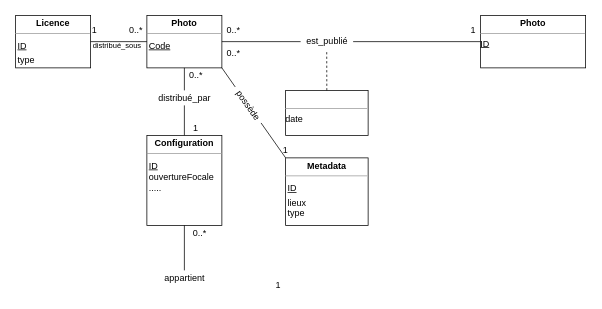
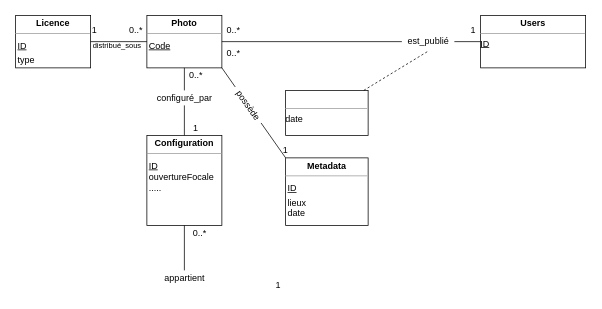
  <mxCell id="0" />
  <mxCell id="1" parent="0" />
  <mxCell id="2" value="&lt;p style=&quot;margin: 0px ; margin-top: 4px ; text-align: center&quot;&gt;&lt;b&gt;Photo&lt;/b&gt;&lt;/p&gt;&lt;hr size=&quot;1&quot;&gt;&lt;div style=&quot;height: 2px&quot;&gt;&lt;table&gt;&lt;tbody&gt;&lt;tr&gt;&lt;td&gt;&lt;u&gt;Code&lt;/u&gt;&lt;br&gt;&lt;u&gt;&lt;br&gt;&lt;/u&gt;&lt;/td&gt;&lt;/tr&gt;&lt;tr&gt;&lt;td&gt;&lt;br&gt;&lt;/td&gt;&lt;/tr&gt;&lt;tr&gt;&lt;td&gt;&lt;br&gt;&lt;/td&gt;&lt;/tr&gt;&lt;tr&gt;&lt;td&gt;&lt;br&gt;&lt;/td&gt;&lt;/tr&gt;&lt;tr&gt;&lt;td&gt;&lt;br&gt;&lt;/td&gt;&lt;/tr&gt;&lt;tr&gt;&lt;td&gt;&lt;br&gt;&lt;/td&gt;&lt;/tr&gt;&lt;/tbody&gt;&lt;/table&gt;&lt;/div&gt;" style="verticalAlign=top;align=left;overflow=fill;fontSize=12;fontFamily=Helvetica;html=1;" parent="1" vertex="1"><mxGeometry x="195" y="20" width="100" height="70" as="geometry" /></mxCell>
- <mxCell id="3" value="&lt;p style=&quot;margin: 0px ; margin-top: 4px ; text-align: center&quot;&gt;&lt;b&gt;Photo&lt;/b&gt;&lt;br&gt;&lt;/p&gt;&lt;hr size=&quot;1&quot;&gt;&lt;div style=&quot;height: 2px&quot;&gt;&lt;u&gt;ID&lt;/u&gt;&lt;/div&gt;" style="verticalAlign=top;align=left;overflow=fill;fontSize=12;fontFamily=Helvetica;html=1;" parent="1" vertex="1"><mxGeometry x="640" y="20" width="140" height="70" as="geometry" /></mxCell>
+ <mxCell id="3" value="&lt;p style=&quot;margin: 0px ; margin-top: 4px ; text-align: center&quot;&gt;&lt;b&gt;Users&lt;/b&gt;&lt;br&gt;&lt;/p&gt;&lt;hr size=&quot;1&quot;&gt;&lt;div style=&quot;height: 2px&quot;&gt;&lt;u&gt;ID&lt;/u&gt;&lt;/div&gt;" style="verticalAlign=top;align=left;overflow=fill;fontSize=12;fontFamily=Helvetica;html=1;" parent="1" vertex="1"><mxGeometry x="640" y="20" width="140" height="70" as="geometry" /></mxCell>
  <mxCell id="4" value="" style="endArrow=none;html=1;exitX=1;exitY=0.5;exitDx=0;exitDy=0;" parent="1" source="26" target="3" edge="1"><mxGeometry width="50" height="50" relative="1" as="geometry"><mxPoint x="410" y="220" as="sourcePoint" /><mxPoint x="460" y="170" as="targetPoint" /></mxGeometry></mxCell>
  <mxCell id="5" value="0..*" style="text;html=1;align=center;verticalAlign=middle;resizable=0;points=[];autosize=1;" parent="1" vertex="1"><mxGeometry x="295" y="30" width="30" height="20" as="geometry" /></mxCell>
  <mxCell id="6" value="1" style="text;html=1;align=center;verticalAlign=middle;resizable=0;points=[];autosize=1;" parent="1" vertex="1"><mxGeometry x="620" y="30" width="20" height="20" as="geometry" /></mxCell>
  <mxCell id="7" value="&lt;p style=&quot;margin: 0px ; margin-top: 4px ; text-align: center&quot;&gt;&lt;br&gt;&lt;/p&gt;&lt;hr size=&quot;1&quot;&gt;&lt;div style=&quot;height: 2px&quot;&gt;date&lt;/div&gt;" style="verticalAlign=top;align=left;overflow=fill;fontSize=12;fontFamily=Helvetica;html=1;" parent="1" vertex="1"><mxGeometry x="380" y="120" width="110" height="60" as="geometry" /></mxCell>
- <mxCell id="8" value="&lt;p style=&quot;margin: 0px ; margin-top: 4px ; text-align: center&quot;&gt;&lt;b&gt;Metadata&lt;/b&gt;&lt;br&gt;&lt;/p&gt;&lt;hr size=&quot;1&quot;&gt;&lt;div style=&quot;height: 2px&quot;&gt;&lt;table&gt;&lt;tbody&gt;&lt;tr&gt;&lt;td&gt;&lt;u&gt;ID&lt;/u&gt;&lt;br&gt;&lt;/td&gt;&lt;/tr&gt;&lt;tr&gt;&lt;td&gt;lieux&lt;br&gt;type&lt;br&gt;&lt;/td&gt;&lt;/tr&gt;&lt;tr&gt;&lt;td&gt;&lt;br&gt;&lt;/td&gt;&lt;/tr&gt;&lt;tr&gt;&lt;td&gt;&lt;br&gt;&lt;/td&gt;&lt;/tr&gt;&lt;tr&gt;&lt;td&gt;&lt;br&gt;&lt;/td&gt;&lt;/tr&gt;&lt;/tbody&gt;&lt;/table&gt;&lt;br&gt;&lt;/div&gt;" style="verticalAlign=top;align=left;overflow=fill;fontSize=12;fontFamily=Helvetica;html=1;" parent="1" vertex="1"><mxGeometry x="380" y="210" width="110" height="90" as="geometry" /></mxCell>
+ <mxCell id="8" value="&lt;p style=&quot;margin: 0px ; margin-top: 4px ; text-align: center&quot;&gt;&lt;b&gt;Metadata&lt;/b&gt;&lt;br&gt;&lt;/p&gt;&lt;hr size=&quot;1&quot;&gt;&lt;div style=&quot;height: 2px&quot;&gt;&lt;table&gt;&lt;tbody&gt;&lt;tr&gt;&lt;td&gt;&lt;u&gt;ID&lt;/u&gt;&lt;br&gt;&lt;/td&gt;&lt;/tr&gt;&lt;tr&gt;&lt;td&gt;lieux&lt;br&gt;date&lt;br&gt;&lt;/td&gt;&lt;/tr&gt;&lt;tr&gt;&lt;td&gt;&lt;br&gt;&lt;/td&gt;&lt;/tr&gt;&lt;tr&gt;&lt;td&gt;&lt;br&gt;&lt;/td&gt;&lt;/tr&gt;&lt;tr&gt;&lt;td&gt;&lt;br&gt;&lt;/td&gt;&lt;/tr&gt;&lt;/tbody&gt;&lt;/table&gt;&lt;br&gt;&lt;/div&gt;" style="verticalAlign=top;align=left;overflow=fill;fontSize=12;fontFamily=Helvetica;html=1;" parent="1" vertex="1"><mxGeometry x="380" y="210" width="110" height="90" as="geometry" /></mxCell>
  <mxCell id="9" value="" style="endArrow=none;dashed=1;html=1;entryX=0.497;entryY=1.143;entryDx=0;entryDy=0;entryPerimeter=0;" parent="1" source="7" target="26" edge="1"><mxGeometry width="50" height="50" relative="1" as="geometry"><mxPoint x="410" y="220" as="sourcePoint" /><mxPoint x="435" y="60" as="targetPoint" /></mxGeometry></mxCell>
  <mxCell id="10" value="" style="endArrow=none;html=1;entryX=1;entryY=1;entryDx=0;entryDy=0;" parent="1" source="13" target="2" edge="1"><mxGeometry width="50" height="50" relative="1" as="geometry"><mxPoint x="410" y="220" as="sourcePoint" /><mxPoint x="460" y="170" as="targetPoint" /></mxGeometry></mxCell>
  <mxCell id="11" value="1" style="text;html=1;strokeColor=none;fillColor=none;align=center;verticalAlign=middle;whiteSpace=wrap;rounded=0;" parent="1" vertex="1"><mxGeometry x="360" y="190" width="40" height="20" as="geometry" /></mxCell>
  <mxCell id="12" value="0..*" style="text;html=1;align=center;verticalAlign=middle;resizable=0;points=[];autosize=1;" parent="1" vertex="1"><mxGeometry x="295" y="60" width="30" height="20" as="geometry" /></mxCell>
  <mxCell id="13" value="possède" style="text;html=1;align=center;verticalAlign=middle;resizable=0;points=[];autosize=1;rotation=55;" parent="1" vertex="1"><mxGeometry x="300" y="130" width="60" height="20" as="geometry" /></mxCell>
  <mxCell id="14" value="" style="endArrow=none;html=1;entryX=0.985;entryY=0.465;entryDx=0;entryDy=0;entryPerimeter=0;exitX=0.5;exitY=1;exitDx=0;exitDy=0;" parent="1" source="11" target="13" edge="1"><mxGeometry width="50" height="50" relative="1" as="geometry"><mxPoint x="399" y="210" as="sourcePoint" /><mxPoint x="295" y="80" as="targetPoint" /></mxGeometry></mxCell>
  <mxCell id="15" value="&lt;p style=&quot;margin: 0px ; margin-top: 4px ; text-align: center&quot;&gt;&lt;b&gt;Licence&lt;/b&gt;&lt;br&gt;&lt;/p&gt;&lt;hr size=&quot;1&quot;&gt;&lt;div style=&quot;height: 2px&quot;&gt;&lt;table&gt;&lt;tbody&gt;&lt;tr&gt;&lt;td&gt;&lt;u&gt;ID&lt;/u&gt;&lt;br&gt;&lt;/td&gt;&lt;/tr&gt;&lt;tr&gt;&lt;td&gt;type&lt;br&gt;&lt;/td&gt;&lt;/tr&gt;&lt;tr&gt;&lt;td&gt;&lt;br&gt;&lt;/td&gt;&lt;/tr&gt;&lt;tr&gt;&lt;td&gt;&lt;br&gt;&lt;/td&gt;&lt;/tr&gt;&lt;/tbody&gt;&lt;/table&gt;&lt;/div&gt;" style="verticalAlign=top;align=left;overflow=fill;fontSize=12;fontFamily=Helvetica;html=1;" parent="1" vertex="1"><mxGeometry x="20" y="20" width="100" height="70" as="geometry" /></mxCell>
  <mxCell id="16" value="" style="endArrow=none;html=1;exitX=1;exitY=0.5;exitDx=0;exitDy=0;" parent="1" source="15" target="2" edge="1"><mxGeometry width="50" height="50" relative="1" as="geometry"><mxPoint x="380" y="190" as="sourcePoint" /><mxPoint x="430" y="140" as="targetPoint" /></mxGeometry></mxCell>
  <mxCell id="17" value="&lt;font style=&quot;font-size: 10px&quot;&gt;distribué_sous&lt;/font&gt;" style="text;html=1;align=center;verticalAlign=middle;resizable=0;points=[];autosize=1;" parent="1" vertex="1"><mxGeometry x="115" y="50" width="80" height="20" as="geometry" /></mxCell>
  <mxCell id="18" value="&lt;div&gt;1&lt;/div&gt;" style="text;html=1;align=center;verticalAlign=middle;resizable=0;points=[];autosize=1;" parent="1" vertex="1"><mxGeometry x="115" y="30" width="20" height="20" as="geometry" /></mxCell>
  <mxCell id="19" value="&lt;div&gt;0..*&lt;/div&gt;" style="text;html=1;align=center;verticalAlign=middle;resizable=0;points=[];autosize=1;" parent="1" vertex="1"><mxGeometry x="165" y="30" width="30" height="20" as="geometry" /></mxCell>
  <mxCell id="20" value="&lt;p style=&quot;margin: 0px ; margin-top: 4px ; text-align: center&quot;&gt;&lt;b&gt;Configuration&lt;/b&gt;&lt;br&gt;&lt;/p&gt;&lt;hr size=&quot;1&quot;&gt;&lt;div style=&quot;height: 2px&quot;&gt;&lt;table&gt;&lt;tbody&gt;&lt;tr&gt;&lt;td&gt;&lt;u&gt;ID&lt;/u&gt;&lt;br&gt;ouvertureFocale&lt;br&gt;.....&lt;br&gt;&lt;u&gt;&lt;/u&gt;&lt;/td&gt;&lt;/tr&gt;&lt;tr&gt;&lt;td&gt;&lt;br&gt;&lt;/td&gt;&lt;/tr&gt;&lt;tr&gt;&lt;td&gt;&lt;br&gt;&lt;/td&gt;&lt;/tr&gt;&lt;tr&gt;&lt;td&gt;&lt;br&gt;&lt;/td&gt;&lt;/tr&gt;&lt;tr&gt;&lt;td&gt;&lt;br&gt;&lt;/td&gt;&lt;/tr&gt;&lt;tr&gt;&lt;td&gt;&lt;br&gt;&lt;/td&gt;&lt;/tr&gt;&lt;/tbody&gt;&lt;/table&gt;&lt;/div&gt;" style="verticalAlign=top;align=left;overflow=fill;fontSize=12;fontFamily=Helvetica;html=1;" parent="1" vertex="1"><mxGeometry x="195" y="180" width="100" height="120" as="geometry" /></mxCell>
  <mxCell id="21" value="" style="endArrow=none;html=1;exitX=0.5;exitY=0;exitDx=0;exitDy=0;entryX=0.5;entryY=1;entryDx=0;entryDy=0;" parent="1" source="24" target="2" edge="1"><mxGeometry width="50" height="50" relative="1" as="geometry"><mxPoint x="380" y="190" as="sourcePoint" /><mxPoint x="430" y="140" as="targetPoint" /></mxGeometry></mxCell>
  <mxCell id="22" value="0..*" style="text;html=1;align=center;verticalAlign=middle;resizable=0;points=[];autosize=1;" parent="1" vertex="1"><mxGeometry x="245" y="90" width="30" height="20" as="geometry" /></mxCell>
  <mxCell id="23" value="&lt;div&gt;1&lt;/div&gt;" style="text;html=1;align=center;verticalAlign=middle;resizable=0;points=[];autosize=1;" parent="1" vertex="1"><mxGeometry x="250" y="160" width="20" height="20" as="geometry" /></mxCell>
- <mxCell id="24" value="&lt;div&gt;distribué_par&lt;/div&gt;" style="text;html=1;align=center;verticalAlign=middle;resizable=0;points=[];autosize=1;" parent="1" vertex="1"><mxGeometry x="200" y="120" width="90" height="20" as="geometry" /></mxCell>
+ <mxCell id="24" value="&lt;div&gt;configuré_par&lt;/div&gt;" style="text;html=1;align=center;verticalAlign=middle;resizable=0;points=[];autosize=1;" parent="1" vertex="1"><mxGeometry x="200" y="120" width="90" height="20" as="geometry" /></mxCell>
  <mxCell id="25" value="" style="endArrow=none;html=1;exitX=0.5;exitY=0;exitDx=0;exitDy=0;entryX=0.5;entryY=1;entryDx=0;entryDy=0;" parent="1" source="20" target="24" edge="1"><mxGeometry width="50" height="50" relative="1" as="geometry"><mxPoint x="245" y="180" as="sourcePoint" /><mxPoint x="245" y="90" as="targetPoint" /></mxGeometry></mxCell>
- <mxCell id="26" value="est_publié" style="text;html=1;align=center;verticalAlign=middle;resizable=0;points=[];autosize=1;" parent="1" vertex="1"><mxGeometry x="400" y="45" width="70" height="20" as="geometry" /></mxCell>
+ <mxCell id="26" value="est_publié" style="text;html=1;align=center;verticalAlign=middle;resizable=0;points=[];autosize=1;" parent="1" vertex="1"><mxGeometry x="535" y="45" width="70" height="20" as="geometry" /></mxCell>
  <mxCell id="27" value="" style="endArrow=none;html=1;exitX=1;exitY=0.5;exitDx=0;exitDy=0;" parent="1" source="2" target="26" edge="1"><mxGeometry width="50" height="50" relative="1" as="geometry"><mxPoint x="295" y="55" as="sourcePoint" /><mxPoint x="640" y="55" as="targetPoint" /></mxGeometry></mxCell>
  <mxCell id="28" value="0..*" style="text;html=1;align=center;verticalAlign=middle;resizable=0;points=[];autosize=1;" parent="1" vertex="1"><mxGeometry x="250" y="300" width="30" height="20" as="geometry" /></mxCell>
  <mxCell id="29" value="1" style="text;html=1;align=center;verticalAlign=middle;resizable=0;points=[];autosize=1;" parent="1" vertex="1"><mxGeometry x="360" y="370" width="20" height="20" as="geometry" /></mxCell>
  <mxCell id="30" value="appartient" style="text;html=1;align=center;verticalAlign=middle;resizable=0;points=[];autosize=1;" parent="1" vertex="1"><mxGeometry x="210" y="360" width="70" height="20" as="geometry" /></mxCell>
  <mxCell id="31" value="" style="endArrow=none;html=1;exitX=0.5;exitY=1;exitDx=0;exitDy=0;" parent="1" source="20" target="30" edge="1"><mxGeometry width="50" height="50" relative="1" as="geometry"><mxPoint x="245" y="300" as="sourcePoint" /><mxPoint x="380" y="395" as="targetPoint" /><Array as="points" /></mxGeometry></mxCell>
